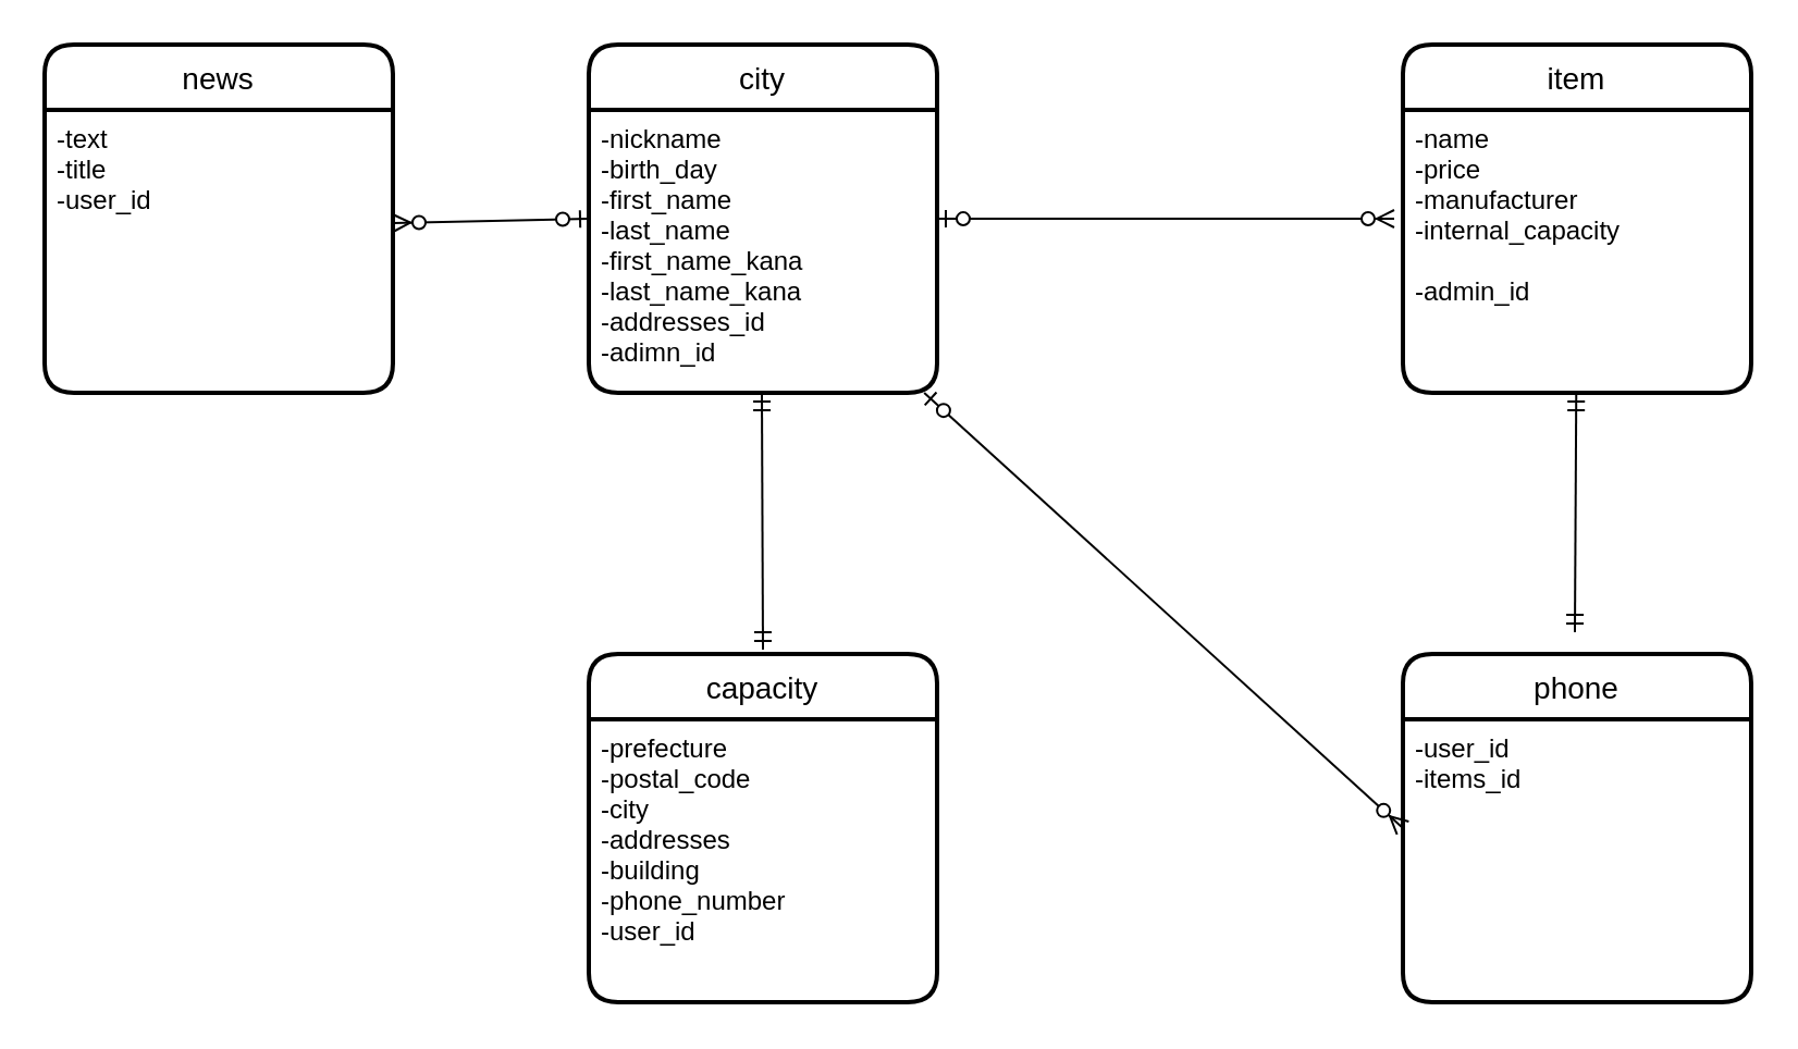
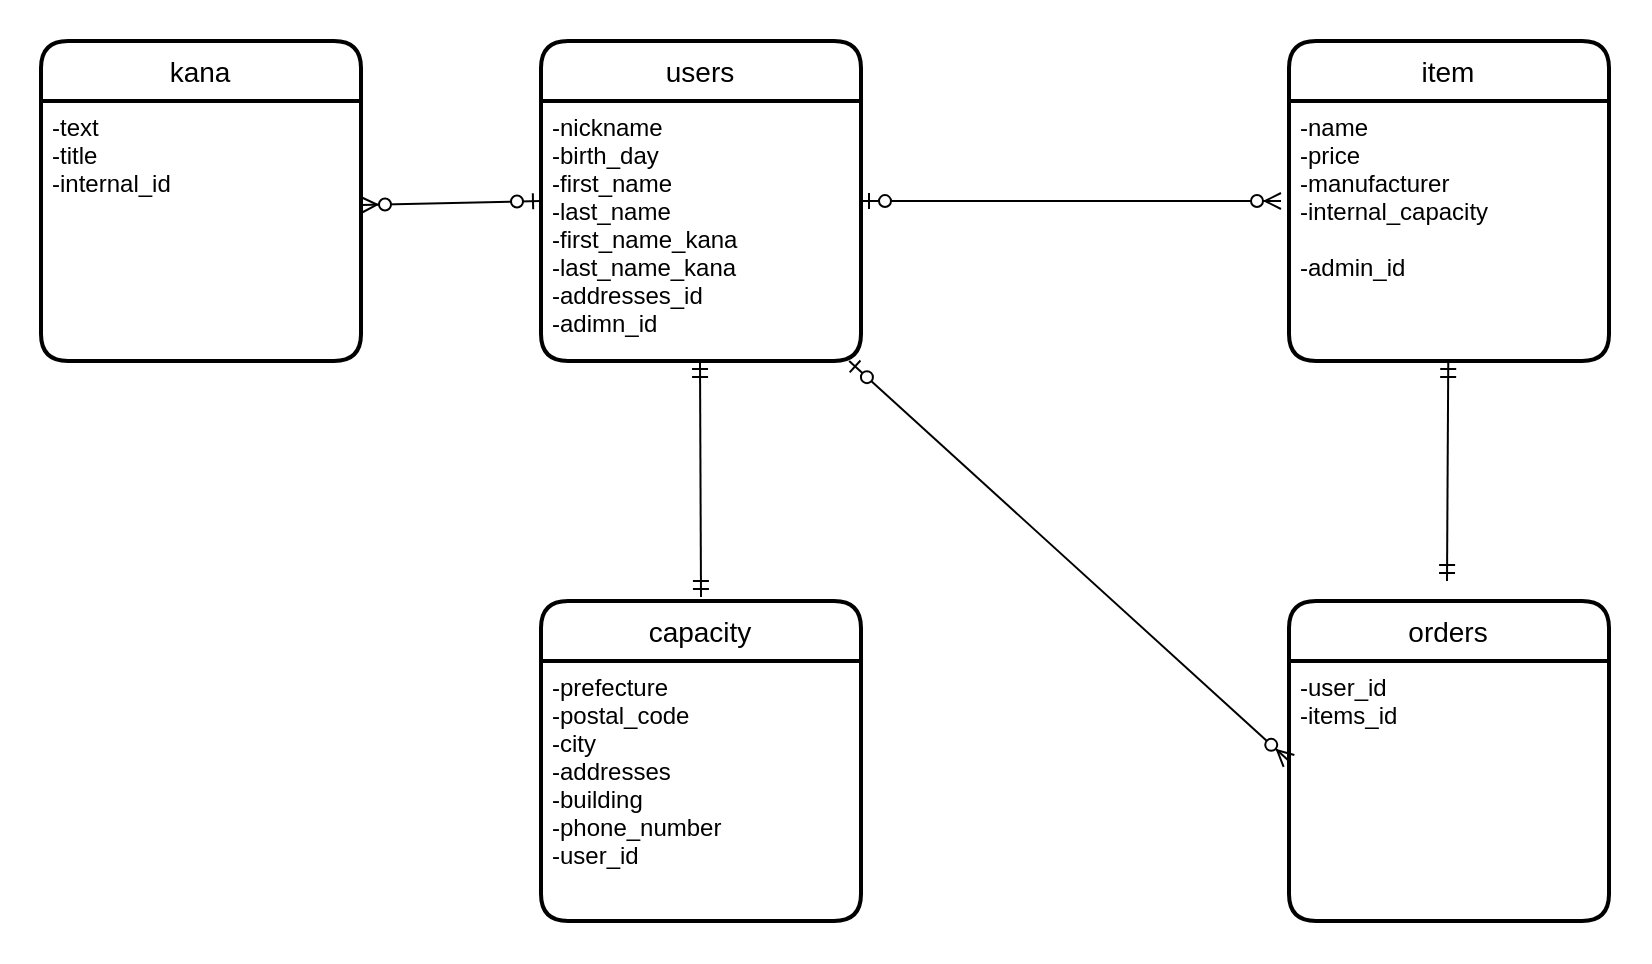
  <mxCell id="0" />
  <mxCell id="1" parent="0" />
  <mxCell id="2" value="" style="fontSize=12;html=1;endArrow=ERmandOne;startArrow=ERmandOne;" parent="1" edge="1"><mxGeometry width="100" height="100" relative="1" as="geometry"><mxPoint x="350" y="298" as="sourcePoint" /><mxPoint x="349.5" y="180" as="targetPoint" /></mxGeometry></mxCell>
  <mxCell id="3" value="" style="fontSize=12;html=1;endArrow=ERzeroToMany;startArrow=ERzeroToOne;exitX=1;exitY=0.385;exitDx=0;exitDy=0;exitPerimeter=0;" parent="1" source="7" edge="1"><mxGeometry width="100" height="100" relative="1" as="geometry"><mxPoint x="480" y="150" as="sourcePoint" /><mxPoint x="640" y="100" as="targetPoint" /><Array as="points"><mxPoint x="530" y="100" /></Array></mxGeometry></mxCell>
  <mxCell id="4" value="" style="fontSize=12;html=1;endArrow=ERzeroToMany;startArrow=ERzeroToOne;entryX=0;entryY=0.5;entryDx=0;entryDy=0;exitX=0.963;exitY=1;exitDx=0;exitDy=0;exitPerimeter=0;" parent="1" source="7" target="12" edge="1"><mxGeometry width="100" height="100" relative="1" as="geometry"><mxPoint x="430" y="380" as="sourcePoint" /><mxPoint x="530" y="280" as="targetPoint" /></mxGeometry></mxCell>
  <mxCell id="5" value="" style="fontSize=12;html=1;endArrow=ERmandOne;startArrow=ERmandOne;" parent="1" target="11" edge="1"><mxGeometry width="100" height="100" relative="1" as="geometry"><mxPoint x="723" y="290" as="sourcePoint" /><mxPoint x="820" y="290" as="targetPoint" /><Array as="points" /></mxGeometry></mxCell>
- <mxCell id="6" value="city" style="swimlane;childLayout=stackLayout;horizontal=1;startSize=30;horizontalStack=0;rounded=1;fontSize=14;fontStyle=0;strokeWidth=2;resizeParent=0;resizeLast=1;shadow=0;dashed=0;align=center;" parent="1" vertex="1"><mxGeometry x="270" y="20" width="160" height="160" as="geometry" /></mxCell>
+ <mxCell id="6" value="users" style="swimlane;childLayout=stackLayout;horizontal=1;startSize=30;horizontalStack=0;rounded=1;fontSize=14;fontStyle=0;strokeWidth=2;resizeParent=0;resizeLast=1;shadow=0;dashed=0;align=center;" parent="1" vertex="1"><mxGeometry x="270" y="20" width="160" height="160" as="geometry" /></mxCell>
  <mxCell id="7" value="-nickname&#10;-birth_day&#10;-first_name&#10;-last_name&#10;-first_name_kana&#10;-last_name_kana&#10;-addresses_id&#10;-adimn_id" style="align=left;strokeColor=none;fillColor=none;spacingLeft=4;fontSize=12;verticalAlign=top;resizable=0;rotatable=0;part=1;" parent="6" vertex="1"><mxGeometry y="30" width="160" height="130" as="geometry" /></mxCell>
  <mxCell id="8" value="capacity" style="swimlane;childLayout=stackLayout;horizontal=1;startSize=30;horizontalStack=0;rounded=1;fontSize=14;fontStyle=0;strokeWidth=2;resizeParent=0;resizeLast=1;shadow=0;dashed=0;align=center;" parent="1" vertex="1"><mxGeometry x="270" y="300" width="160" height="160" as="geometry" /></mxCell>
  <mxCell id="9" value="-prefecture&#10;-postal_code&#10;-city&#10;-addresses&#10;-building&#10;-phone_number&#10;-user_id" style="align=left;strokeColor=none;fillColor=none;spacingLeft=4;fontSize=12;verticalAlign=top;resizable=0;rotatable=0;part=1;" parent="8" vertex="1"><mxGeometry y="30" width="160" height="130" as="geometry" /></mxCell>
  <mxCell id="10" value="item" style="swimlane;childLayout=stackLayout;horizontal=1;startSize=30;horizontalStack=0;rounded=1;fontSize=14;fontStyle=0;strokeWidth=2;resizeParent=0;resizeLast=1;shadow=0;dashed=0;align=center;" parent="1" vertex="1"><mxGeometry x="644" y="20" width="160" height="160" as="geometry" /></mxCell>
  <mxCell id="11" value="-name&#10;-price&#10;-manufacturer&#10;-internal_capacity&#10;&#10;-admin_id" style="align=left;strokeColor=none;fillColor=none;spacingLeft=4;fontSize=12;verticalAlign=top;resizable=0;rotatable=0;part=1;" parent="10" vertex="1"><mxGeometry y="30" width="160" height="130" as="geometry" /></mxCell>
- <mxCell id="12" value="phone" style="swimlane;childLayout=stackLayout;horizontal=1;startSize=30;horizontalStack=0;rounded=1;fontSize=14;fontStyle=0;strokeWidth=2;resizeParent=0;resizeLast=1;shadow=0;dashed=0;align=center;" parent="1" vertex="1"><mxGeometry x="644" y="300" width="160" height="160" as="geometry" /></mxCell>
+ <mxCell id="12" value="orders" style="swimlane;childLayout=stackLayout;horizontal=1;startSize=30;horizontalStack=0;rounded=1;fontSize=14;fontStyle=0;strokeWidth=2;resizeParent=0;resizeLast=1;shadow=0;dashed=0;align=center;" parent="1" vertex="1"><mxGeometry x="644" y="300" width="160" height="160" as="geometry" /></mxCell>
  <mxCell id="13" value="-user_id&#10;-items_id" style="align=left;strokeColor=none;fillColor=none;spacingLeft=4;fontSize=12;verticalAlign=top;resizable=0;rotatable=0;part=1;" parent="12" vertex="1"><mxGeometry y="30" width="160" height="130" as="geometry" /></mxCell>
- <mxCell id="14" value="news" style="swimlane;childLayout=stackLayout;horizontal=1;startSize=30;horizontalStack=0;rounded=1;fontSize=14;fontStyle=0;strokeWidth=2;resizeParent=0;resizeLast=1;shadow=0;dashed=0;align=center;" vertex="1" parent="1"><mxGeometry x="20" y="20" width="160" height="160" as="geometry" /></mxCell>
- <mxCell id="15" value="-text&#10;-title&#10;-user_id" style="align=left;strokeColor=none;fillColor=none;spacingLeft=4;fontSize=12;verticalAlign=top;resizable=0;rotatable=0;part=1;" vertex="1" parent="14"><mxGeometry y="30" width="160" height="130" as="geometry" /></mxCell>
+ <mxCell id="14" value="kana" style="swimlane;childLayout=stackLayout;horizontal=1;startSize=30;horizontalStack=0;rounded=1;fontSize=14;fontStyle=0;strokeWidth=2;resizeParent=0;resizeLast=1;shadow=0;dashed=0;align=center;" vertex="1" parent="1"><mxGeometry x="20" y="20" width="160" height="160" as="geometry" /></mxCell>
+ <mxCell id="15" value="-text&#10;-title&#10;-internal_id" style="align=left;strokeColor=none;fillColor=none;spacingLeft=4;fontSize=12;verticalAlign=top;resizable=0;rotatable=0;part=1;" vertex="1" parent="14"><mxGeometry y="30" width="160" height="130" as="geometry" /></mxCell>
  <mxCell id="16" value="" style="fontSize=12;html=1;endArrow=ERzeroToMany;startArrow=ERzeroToOne;" edge="1" parent="14"><mxGeometry width="100" height="100" relative="1" as="geometry"><mxPoint x="250" y="80" as="sourcePoint" /><mxPoint x="160" y="82" as="targetPoint" /><Array as="points" /></mxGeometry></mxCell>
